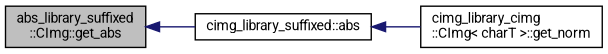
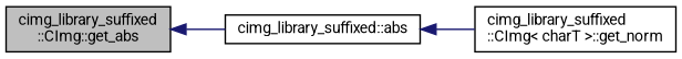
  digraph {
    fontname=Roboto
    rankdir=LR
    node [color=black fillcolor=white fontname=Roboto fontsize=10 shape=record style=filled]
    edge [color=midnightblue dir=back fontname=Roboto fontsize=10 labelfontname=Helvetica labelfontsize=10 style=solid]
-   n1 [fillcolor=grey75 fontcolor=black height=0.2 label="abs_library_suffixed\l::CImg::get_abs" width=0.4]
+   n1 [fillcolor=grey75 fontcolor=black height=0.2 label="cimg_library_suffixed\l::CImg::get_abs" width=0.4]
    n2 [height=0.2 label="cimg_library_suffixed::abs" width=0.4]
-   n3 [height=0.2 label="cimg_library_cimg\l::CImg\< charT \>::get_norm" width=0.4]
+   n3 [height=0.2 label="cimg_library_suffixed\l::CImg\< charT \>::get_norm" width=0.4]
    n1 -> n2
    n2 -> n3
  }
